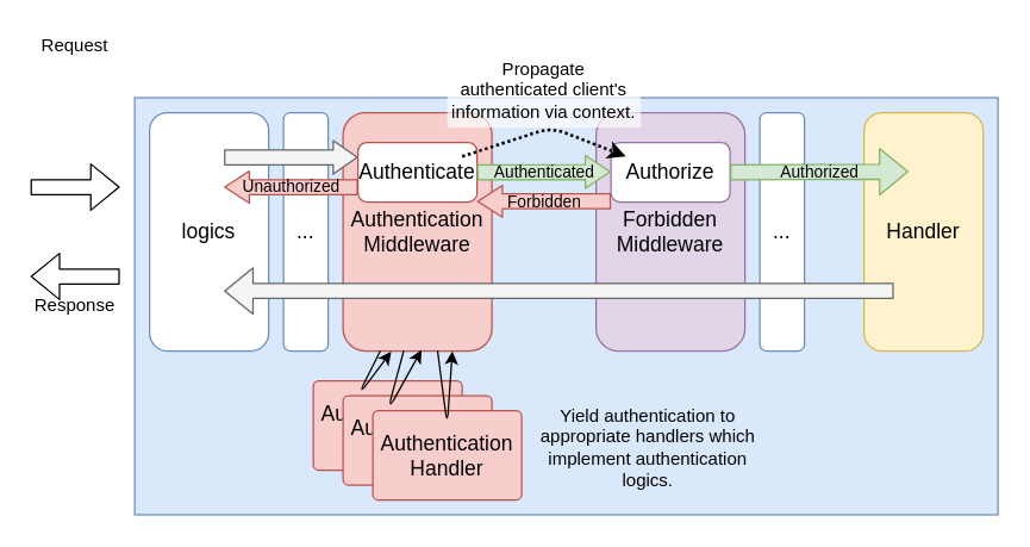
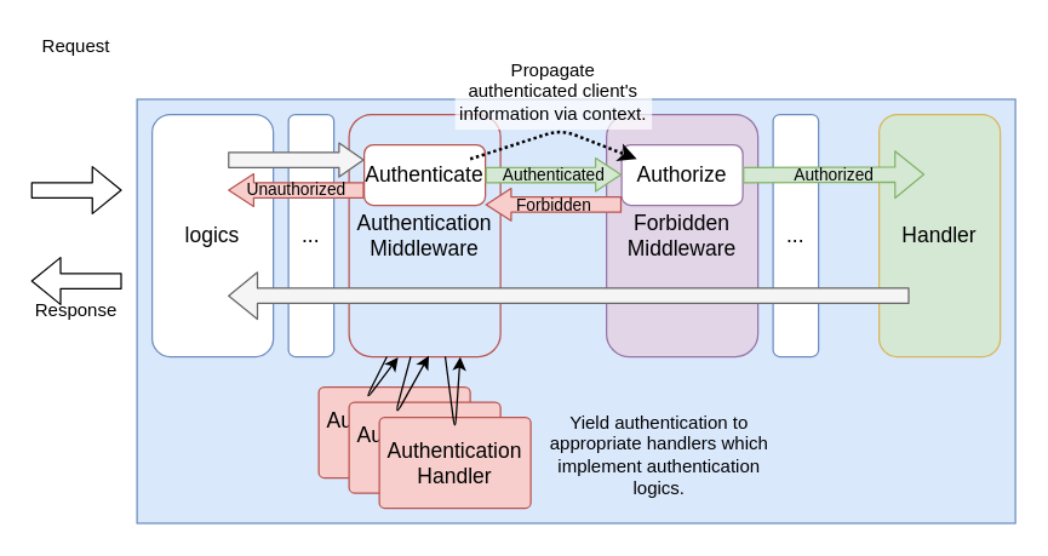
  <mxCell id="0" />
  <mxCell id="1" parent="0" />
  <mxCell id="2" value="" style="rounded=0;whiteSpace=wrap;html=1;fillColor=#dae8fc;strokeColor=#6c8ebf;shadow=0;" parent="1" vertex="1"><mxGeometry x="90" y="65" width="580" height="280" as="geometry" /></mxCell>
- <mxCell id="3" value="Authentication&lt;br&gt;Middleware" style="rounded=1;whiteSpace=wrap;html=1;fontSize=14;strokeColor=#b85450;fillColor=#f8cecc;" parent="1" vertex="1"><mxGeometry x="230" y="75" width="100" height="160" as="geometry" /></mxCell>
- <mxCell id="4" value="Handler&lt;br&gt;" style="rounded=1;whiteSpace=wrap;html=1;fontSize=14;strokeColor=#d6b656;fillColor=#fff2cc;" parent="1" vertex="1"><mxGeometry x="580" y="75" width="80" height="160" as="geometry" /></mxCell>
+ <mxCell id="3" value="Authentication&lt;br&gt;Middleware" style="rounded=1;whiteSpace=wrap;html=1;fontSize=14;strokeColor=#b85450;fillColor=#dae8fc;" parent="1" vertex="1"><mxGeometry x="230" y="75" width="100" height="160" as="geometry" /></mxCell>
+ <mxCell id="4" value="Handler&lt;br&gt;" style="rounded=1;whiteSpace=wrap;html=1;fontSize=14;strokeColor=#d6b656;fillColor=#d5e8d4;" parent="1" vertex="1"><mxGeometry x="580" y="75" width="80" height="160" as="geometry" /></mxCell>
  <mxCell id="5" value="logics" style="rounded=1;whiteSpace=wrap;html=1;fontSize=14;strokeColor=#6c8ebf;fillColor=default;" parent="1" vertex="1"><mxGeometry x="100" y="75" width="80" height="160" as="geometry" /></mxCell>
  <mxCell id="6" value="..." style="rounded=1;whiteSpace=wrap;html=1;fontSize=14;strokeColor=#6c8ebf;fillColor=default;" parent="1" vertex="1"><mxGeometry x="190" y="75" width="30" height="160" as="geometry" /></mxCell>
  <mxCell id="7" value="..." style="rounded=1;whiteSpace=wrap;html=1;fontSize=14;strokeColor=#6c8ebf;fillColor=default;" parent="1" vertex="1"><mxGeometry x="510" y="75" width="30" height="160" as="geometry" /></mxCell>
  <mxCell id="8" value="" style="shape=flexArrow;endArrow=classic;html=1;" parent="1" edge="1"><mxGeometry width="50" height="50" relative="1" as="geometry"><mxPoint x="20" y="125" as="sourcePoint" /><mxPoint x="80" y="125" as="targetPoint" /></mxGeometry></mxCell>
  <mxCell id="9" value="Request" style="text;html=1;strokeColor=none;fillColor=none;align=center;verticalAlign=middle;whiteSpace=wrap;rounded=0;" parent="1" vertex="1"><mxGeometry x="20" y="20" width="60" height="20" as="geometry" /></mxCell>
  <mxCell id="10" value="" style="shape=flexArrow;endArrow=classic;html=1;" parent="1" edge="1"><mxGeometry width="50" height="50" relative="1" as="geometry"><mxPoint x="80" y="185" as="sourcePoint" /><mxPoint x="20" y="185" as="targetPoint" /></mxGeometry></mxCell>
  <mxCell id="11" value="Response" style="text;html=1;strokeColor=none;fillColor=none;align=center;verticalAlign=middle;whiteSpace=wrap;rounded=0;" parent="1" vertex="1"><mxGeometry x="20" y="195" width="60" height="20" as="geometry" /></mxCell>
  <mxCell id="12" value="" style="shape=flexArrow;endArrow=classic;html=1;fillColor=#f5f5f5;strokeColor=#666666;entryX=0;entryY=0.25;entryDx=0;entryDy=0;exitX=0.625;exitY=0.188;exitDx=0;exitDy=0;exitPerimeter=0;endWidth=11.429;endSize=5.033;" parent="1" source="5" target="13" edge="1"><mxGeometry width="50" height="50" relative="1" as="geometry"><mxPoint x="150" y="115" as="sourcePoint" /><mxPoint x="600" y="115" as="targetPoint" /></mxGeometry></mxCell>
  <mxCell id="13" value="Authenticate" style="rounded=1;whiteSpace=wrap;html=1;fontSize=14;strokeColor=#b85450;fillColor=default;" parent="1" vertex="1"><mxGeometry x="240" y="95" width="80" height="40" as="geometry" /></mxCell>
  <mxCell id="14" value="Unauthorized" style="shape=flexArrow;endArrow=classic;html=1;fillColor=#f8cecc;strokeColor=#b85450;entryX=0;entryY=0.25;entryDx=0;entryDy=0;labelBackgroundColor=none;endWidth=10.476;endSize=5.176;" parent="1" edge="1"><mxGeometry width="50" height="50" relative="1" as="geometry"><mxPoint x="240" y="125" as="sourcePoint" /><mxPoint x="150" y="125" as="targetPoint" /></mxGeometry></mxCell>
  <mxCell id="15" value="Forbidden&lt;br&gt;Middleware" style="rounded=1;whiteSpace=wrap;html=1;fontSize=14;strokeColor=#9673a6;fillColor=#e1d5e7;" parent="1" vertex="1"><mxGeometry x="400" y="75" width="100" height="160" as="geometry" /></mxCell>
  <mxCell id="16" value="Authorize" style="rounded=1;whiteSpace=wrap;html=1;fontSize=14;strokeColor=#9673a6;fillColor=default;" parent="1" vertex="1"><mxGeometry x="410" y="95" width="80" height="40" as="geometry" /></mxCell>
  <mxCell id="17" value="Forbidden" style="shape=flexArrow;endArrow=classic;html=1;fillColor=#f8cecc;strokeColor=#b85450;entryX=0;entryY=0.25;entryDx=0;entryDy=0;labelBackgroundColor=none;endWidth=10.476;endSize=5.176;" parent="1" edge="1"><mxGeometry width="50" height="50" relative="1" as="geometry"><mxPoint x="410" y="134.52" as="sourcePoint" /><mxPoint x="320" y="134.52" as="targetPoint" /></mxGeometry></mxCell>
  <mxCell id="18" value="Authorized" style="shape=flexArrow;endArrow=classic;html=1;fillColor=#d5e8d4;strokeColor=#82b366;labelBackgroundColor=none;" parent="1" edge="1"><mxGeometry width="50" height="50" relative="1" as="geometry"><mxPoint x="490" y="115" as="sourcePoint" /><mxPoint x="610" y="114.66" as="targetPoint" /></mxGeometry></mxCell>
  <mxCell id="19" value="Authenticated" style="shape=flexArrow;endArrow=classic;html=1;fillColor=#d5e8d4;strokeColor=#82b366;labelBackgroundColor=none;endWidth=10.952;endSize=5.238;" parent="1" edge="1"><mxGeometry width="50" height="50" relative="1" as="geometry"><mxPoint x="320" y="115" as="sourcePoint" /><mxPoint x="410" y="114.76" as="targetPoint" /></mxGeometry></mxCell>
  <mxCell id="20" value="" style="endArrow=classic;html=1;dashed=1;fillColor=#f8cecc;strokeColor=#000000;dashPattern=1 1;strokeWidth=2;" parent="1" edge="1"><mxGeometry width="50" height="50" relative="1" as="geometry"><mxPoint x="310" y="104.43" as="sourcePoint" /><mxPoint x="420" y="104.43" as="targetPoint" /><Array as="points"><mxPoint x="370" y="85" /></Array></mxGeometry></mxCell>
  <mxCell id="21" value="Propagate authenticated client's information via context." style="text;html=1;align=center;verticalAlign=middle;whiteSpace=wrap;rounded=0;fillColor=default;fillOpacity=70;" parent="1" vertex="1"><mxGeometry x="300" y="35" width="130" height="50" as="geometry" /></mxCell>
  <mxCell id="22" value="" style="shape=flexArrow;endArrow=classic;html=1;fillColor=#f5f5f5;strokeColor=#666666;" parent="1" edge="1"><mxGeometry width="50" height="50" relative="1" as="geometry"><mxPoint x="600" y="194.76" as="sourcePoint" /><mxPoint x="150" y="194.76" as="targetPoint" /></mxGeometry></mxCell>
  <mxCell id="23" value="Authentication&lt;br&gt;Handler" style="rounded=1;whiteSpace=wrap;html=1;fontSize=14;strokeColor=#b85450;fillColor=#f8cecc;arcSize=6;" parent="1" vertex="1"><mxGeometry x="210" y="255" width="100" height="60" as="geometry" /></mxCell>
  <mxCell id="24" value="Authentication&lt;br&gt;Handler" style="rounded=1;whiteSpace=wrap;html=1;fontSize=14;strokeColor=#b85450;fillColor=#f8cecc;arcSize=6;" parent="1" vertex="1"><mxGeometry x="230" y="265" width="100" height="60" as="geometry" /></mxCell>
  <mxCell id="25" value="Authentication&lt;br&gt;Handler" style="rounded=1;whiteSpace=wrap;html=1;fontSize=14;strokeColor=#b85450;fillColor=#f8cecc;arcSize=6;" parent="1" vertex="1"><mxGeometry x="250" y="275" width="100" height="60" as="geometry" /></mxCell>
  <mxCell id="26" style="edgeStyle=none;html=1;exitX=0.25;exitY=1;exitDx=0;exitDy=0;entryX=0.324;entryY=1.003;entryDx=0;entryDy=0;entryPerimeter=0;" parent="1" source="3" target="3" edge="1"><mxGeometry relative="1" as="geometry"><mxPoint x="255" y="235" as="sourcePoint" /><mxPoint x="263.3" y="236.28" as="targetPoint" /><Array as="points"><mxPoint x="240" y="265" /></Array></mxGeometry></mxCell>
  <mxCell id="27" style="edgeStyle=none;html=1;exitX=0.407;exitY=1;exitDx=0;exitDy=0;entryX=0.527;entryY=0.996;entryDx=0;entryDy=0;entryPerimeter=0;exitPerimeter=0;" parent="1" source="3" target="3" edge="1"><mxGeometry relative="1" as="geometry"><mxPoint x="270.6" y="235.8" as="sourcePoint" /><mxPoint x="282.6" y="235.32" as="targetPoint" /><Array as="points"><mxPoint x="260" y="275" /></Array></mxGeometry></mxCell>
  <mxCell id="28" style="edgeStyle=none;html=1;exitX=0.635;exitY=0.999;exitDx=0;exitDy=0;entryX=0.734;entryY=1.001;entryDx=0;entryDy=0;entryPerimeter=0;exitPerimeter=0;" parent="1" source="3" target="3" edge="1"><mxGeometry relative="1" as="geometry"><mxPoint x="292.8" y="235" as="sourcePoint" /><mxPoint x="303" y="236.12" as="targetPoint" /><Array as="points"><mxPoint x="300" y="285" /></Array></mxGeometry></mxCell>
  <mxCell id="29" value="Yield authentication to appropriate&amp;nbsp;handlers which implement authentication logics." style="text;html=1;strokeColor=none;fillColor=none;align=center;verticalAlign=middle;whiteSpace=wrap;rounded=0;" parent="1" vertex="1"><mxGeometry x="360" y="275" width="150" height="50" as="geometry" /></mxCell>
